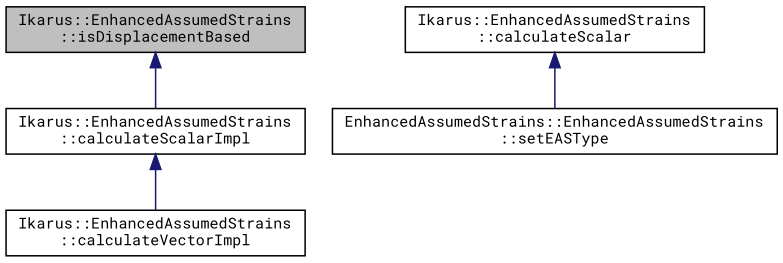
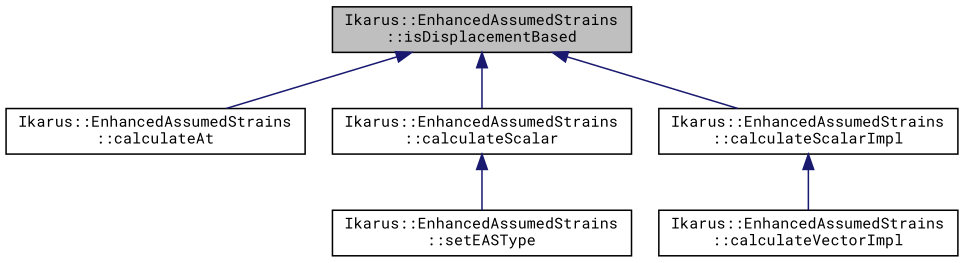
  digraph {
    fontname="Roboto Mono"
    rankdir=TB
    node [color=black fillcolor=white fontname="Roboto Mono" fontsize=10 shape=record style=filled]
    edge [color=midnightblue dir=back fontname="Roboto Mono" fontsize=10 labelfontname=Helvetica labelfontsize=10 style=solid]
    n1 [fillcolor=grey75 fontcolor=black height=0.2 label="Ikarus::EnhancedAssumedStrains\l::isDisplacementBased" width=0.4]
+   n2 [height=0.2 label="Ikarus::EnhancedAssumedStrains\l::calculateAt" width=0.4]
    n3 [height=0.2 label="Ikarus::EnhancedAssumedStrains\l::calculateScalar" width=0.4]
    n4 [height=0.2 label="Ikarus::EnhancedAssumedStrains\l::calculateScalarImpl" width=0.4]
-   n5 [height=0.2 label="EnhancedAssumedStrains::EnhancedAssumedStrains\l::setEASType" width=0.4]
+   n5 [height=0.2 label="Ikarus::EnhancedAssumedStrains\l::setEASType" width=0.4]
    n6 [height=0.2 label="Ikarus::EnhancedAssumedStrains\l::calculateVectorImpl" width=0.4]
+   n1 -> n2
+   n1 -> n3
    n1 -> n4
    n3 -> n5
    n4 -> n6
  }
